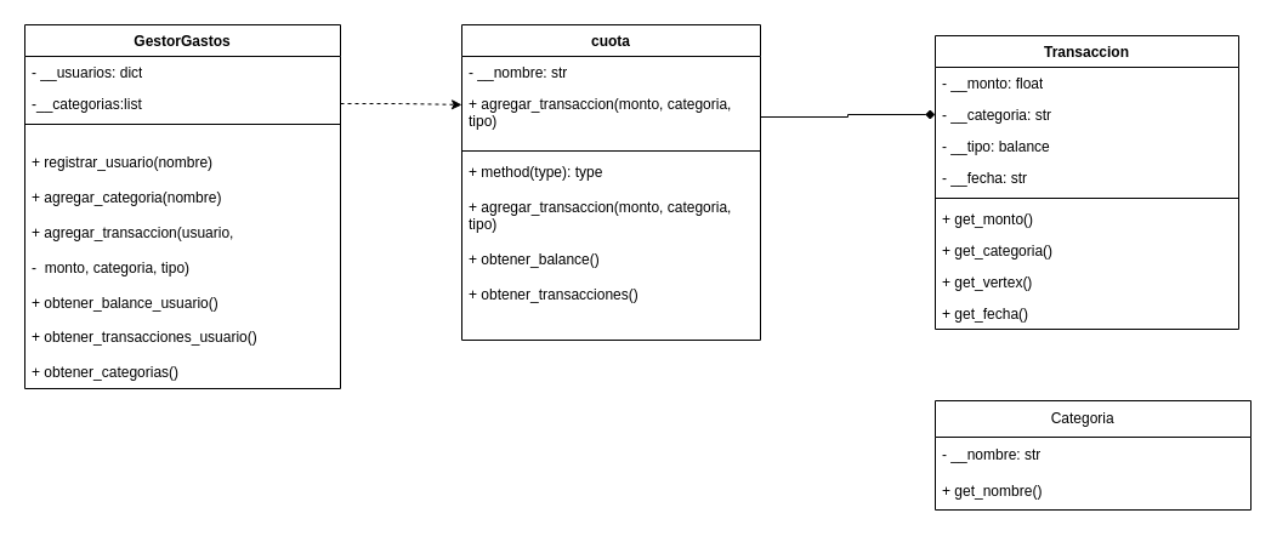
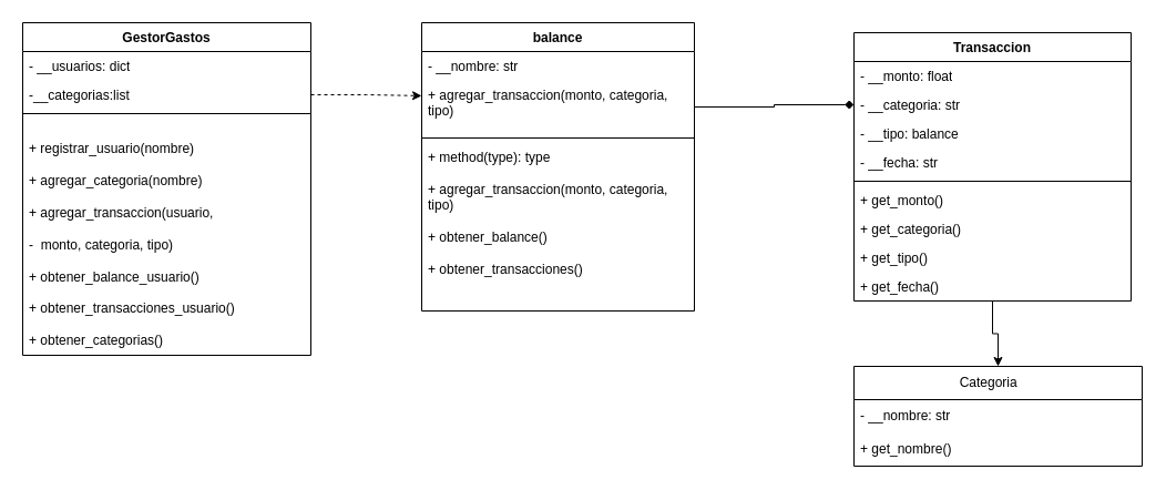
  <mxCell id="0" />
  <mxCell id="1" parent="0" />
  <mxCell id="2" value="GestorGastos" style="swimlane;fontStyle=1;align=center;verticalAlign=top;childLayout=stackLayout;horizontal=1;startSize=26;horizontalStack=0;resizeParent=1;resizeParentMax=0;resizeLast=0;collapsible=1;marginBottom=0;whiteSpace=wrap;html=1;" vertex="1" parent="1"><mxGeometry x="20" y="20" width="260" height="300" as="geometry"><mxRectangle x="80" y="60" width="110" height="30" as="alternateBounds" /></mxGeometry></mxCell>
  <mxCell id="3" value="- __usuarios: dict" style="text;strokeColor=none;fillColor=none;align=left;verticalAlign=top;spacingLeft=4;spacingRight=4;overflow=hidden;rotatable=0;points=[[0,0.5],[1,0.5]];portConstraint=eastwest;whiteSpace=wrap;html=1;" vertex="1" parent="2"><mxGeometry y="26" width="260" height="26" as="geometry" /></mxCell>
  <mxCell id="4" value="-__categorias:list" style="text;strokeColor=none;fillColor=none;align=left;verticalAlign=top;spacingLeft=4;spacingRight=4;overflow=hidden;rotatable=0;points=[[0,0.5],[1,0.5]];portConstraint=eastwest;whiteSpace=wrap;html=1;" vertex="1" parent="2"><mxGeometry y="52" width="260" height="26" as="geometry" /></mxCell>
  <mxCell id="5" value="" style="line;strokeWidth=1;fillColor=none;align=left;verticalAlign=middle;spacingTop=-1;spacingLeft=3;spacingRight=3;rotatable=0;labelPosition=right;points=[];portConstraint=eastwest;strokeColor=inherit;" vertex="1" parent="2"><mxGeometry y="78" width="260" height="8" as="geometry" /></mxCell>
  <mxCell id="6" value="&lt;font&gt;&lt;span style=&quot;color: rgba(0, 0, 0, 0); font-family: monospace; text-wrap-mode: nowrap;&quot;&gt;- %3CmxGraphModel%3E%3Croot%3E%3CmxCell%20id%3D%220%22%2F%3E%3CmxCell%20id%3D%221%22%20parent%3D%220%22%2F%3E%3CmxCell%20id%3D%222%22%20value%3D%22-%20tasa%3A%20float%22%20style%3D%22text%3BstrokeColor%3Dnone%3BfillColor%3Dnone%3Balign%3Dleft%3BverticalAlign%3Dtop%3BspacingLeft%3D4%3BspacingRight%3D4%3Boverflow%3Dhidden%3Brotatable%3D0%3Bpoints%3D%5B%5B0%2C0.5%5D%2C%5B1%2C0.5%5D%5D%3BportConstraint%3Deastwest%3BwhiteSpace%3Dwrap%3Bhtml%3D1%3B%22%20vertex%3D%221%22%20parent%3D%221%22%3E%3CmxGeometry%20x%3D%2250%22%20y%3D%22500%22%20width%3D%22250%22%20height%3D%2226%22%20as%3D%22geometry%22%2F%3E%3C%2FmxCell%3E%3C%2Froot%3E%3C%2FmxGraphModel%3E ---wewewevvvvvvvvv&lt;/span&gt;+ + registrar_usuario(nombre)&lt;/font&gt;&lt;div&gt;&lt;font&gt;&lt;br&gt;+ agregar_categoria(nombre)&amp;nbsp;&lt;/font&gt;&lt;/div&gt;&lt;div&gt;&lt;font&gt;&lt;br&gt;+ agregar_transaccion(usuario,&amp;nbsp;&lt;/font&gt;&lt;/div&gt;&lt;div&gt;&lt;font&gt;&lt;br&gt;-&amp;nbsp; monto, categoria, tipo)&amp;nbsp;&lt;/font&gt;&lt;/div&gt;&lt;div&gt;&lt;font&gt;&lt;br&gt;+ obtener_balance_usuario()&amp;nbsp;&lt;/font&gt;&lt;/div&gt;&lt;div&gt;&lt;font&gt;&lt;br&gt;+ obtener_transacciones_usuario()&amp;nbsp;&lt;/font&gt;&lt;/div&gt;&lt;div&gt;&lt;font&gt;&lt;br&gt;+ obtener_categorias()&amp;nbsp;&amp;nbsp;&lt;/font&gt;&lt;/div&gt;&lt;div&gt;&lt;font&gt;&lt;br&gt;&lt;/font&gt;&lt;/div&gt;" style="text;strokeColor=none;fillColor=none;align=left;verticalAlign=top;spacingLeft=4;spacingRight=4;overflow=hidden;rotatable=0;points=[[0,0.5],[1,0.5]];portConstraint=eastwest;whiteSpace=wrap;html=1;" vertex="1" parent="2"><mxGeometry y="86" width="260" height="214" as="geometry" /></mxCell>
- <mxCell id="7" value="cuota" style="swimlane;fontStyle=1;align=center;verticalAlign=top;childLayout=stackLayout;horizontal=1;startSize=26;horizontalStack=0;resizeParent=1;resizeParentMax=0;resizeLast=0;collapsible=1;marginBottom=0;whiteSpace=wrap;html=1;" vertex="1" parent="1"><mxGeometry x="380" y="20" width="246" height="260" as="geometry" /></mxCell>
+ <mxCell id="7" value="balance" style="swimlane;fontStyle=1;align=center;verticalAlign=top;childLayout=stackLayout;horizontal=1;startSize=26;horizontalStack=0;resizeParent=1;resizeParentMax=0;resizeLast=0;collapsible=1;marginBottom=0;whiteSpace=wrap;html=1;" vertex="1" parent="1"><mxGeometry x="380" y="20" width="246" height="260" as="geometry" /></mxCell>
  <mxCell id="8" value="- __nombre: str" style="text;strokeColor=none;fillColor=none;align=left;verticalAlign=top;spacingLeft=4;spacingRight=4;overflow=hidden;rotatable=0;points=[[0,0.5],[1,0.5]];portConstraint=eastwest;whiteSpace=wrap;html=1;" vertex="1" parent="7"><mxGeometry y="26" width="246" height="26" as="geometry" /></mxCell>
  <mxCell id="9" value="+ agregar_transaccion(monto, categoria, tipo)" style="text;strokeColor=none;fillColor=none;align=left;verticalAlign=top;spacingLeft=4;spacingRight=4;overflow=hidden;rotatable=0;points=[[0,0.5],[1,0.5]];portConstraint=eastwest;whiteSpace=wrap;html=1;" vertex="1" parent="7"><mxGeometry y="52" width="246" height="48" as="geometry" /></mxCell>
  <mxCell id="10" value="" style="line;strokeWidth=1;fillColor=none;align=left;verticalAlign=middle;spacingTop=-1;spacingLeft=3;spacingRight=3;rotatable=0;labelPosition=right;points=[];portConstraint=eastwest;strokeColor=inherit;" vertex="1" parent="7"><mxGeometry y="100" width="246" height="8" as="geometry" /></mxCell>
  <mxCell id="11" value="+ method(type): type&lt;div&gt;&lt;br&gt;&lt;div&gt;+ agregar_transaccion(monto, categoria, tipo)&lt;/div&gt;&lt;/div&gt;&lt;div&gt;&lt;br&gt;&lt;/div&gt;&lt;div&gt;+ obtener_balance()&lt;/div&gt;&lt;div&gt;&lt;br&gt;&lt;/div&gt;&lt;div&gt;+ obtener_transacciones()&lt;/div&gt;" style="text;strokeColor=none;fillColor=none;align=left;verticalAlign=top;spacingLeft=4;spacingRight=4;overflow=hidden;rotatable=0;points=[[0,0.5],[1,0.5]];portConstraint=eastwest;whiteSpace=wrap;html=1;" vertex="1" parent="7"><mxGeometry y="108" width="246" height="152" as="geometry" /></mxCell>
+ <mxCell id="12" style="edgeStyle=orthogonalEdgeStyle;rounded=0;orthogonalLoop=1;jettySize=auto;html=1;" edge="1" parent="1" source="13" target="25"><mxGeometry relative="1" as="geometry"><mxPoint x="790" y="520" as="targetPoint" /></mxGeometry></mxCell>
  <mxCell id="13" value="&amp;nbsp;Transaccion&amp;nbsp;" style="swimlane;fontStyle=1;align=center;verticalAlign=top;childLayout=stackLayout;horizontal=1;startSize=26;horizontalStack=0;resizeParent=1;resizeParentMax=0;resizeLast=0;collapsible=1;marginBottom=0;whiteSpace=wrap;html=1;" vertex="1" parent="1"><mxGeometry x="770" y="29" width="250" height="242" as="geometry" /></mxCell>
  <mxCell id="14" value="- __monto: float" style="text;strokeColor=none;fillColor=none;align=left;verticalAlign=top;spacingLeft=4;spacingRight=4;overflow=hidden;rotatable=0;points=[[0,0.5],[1,0.5]];portConstraint=eastwest;whiteSpace=wrap;html=1;" vertex="1" parent="13"><mxGeometry y="26" width="250" height="26" as="geometry" /></mxCell>
  <mxCell id="15" value="- __categoria: str" style="text;strokeColor=none;fillColor=none;align=left;verticalAlign=top;spacingLeft=4;spacingRight=4;overflow=hidden;rotatable=0;points=[[0,0.5],[1,0.5]];portConstraint=eastwest;whiteSpace=wrap;html=1;" vertex="1" parent="13"><mxGeometry y="52" width="250" height="26" as="geometry" /></mxCell>
  <mxCell id="16" value="- __tipo: balance " style="text;strokeColor=none;fillColor=none;align=left;verticalAlign=top;spacingLeft=4;spacingRight=4;overflow=hidden;rotatable=0;points=[[0,0.5],[1,0.5]];portConstraint=eastwest;whiteSpace=wrap;html=1;" vertex="1" parent="13"><mxGeometry y="78" width="250" height="26" as="geometry" /></mxCell>
  <mxCell id="17" value="- __fecha: str" style="text;strokeColor=none;fillColor=none;align=left;verticalAlign=top;spacingLeft=4;spacingRight=4;overflow=hidden;rotatable=0;points=[[0,0.5],[1,0.5]];portConstraint=eastwest;whiteSpace=wrap;html=1;" vertex="1" parent="13"><mxGeometry y="104" width="250" height="26" as="geometry" /></mxCell>
  <mxCell id="18" value="" style="line;strokeWidth=1;fillColor=none;align=left;verticalAlign=middle;spacingTop=-1;spacingLeft=3;spacingRight=3;rotatable=0;labelPosition=right;points=[];portConstraint=eastwest;strokeColor=inherit;" vertex="1" parent="13"><mxGeometry y="130" width="250" height="8" as="geometry" /></mxCell>
  <mxCell id="19" value="+ get_monto()" style="text;strokeColor=none;fillColor=none;align=left;verticalAlign=top;spacingLeft=4;spacingRight=4;overflow=hidden;rotatable=0;points=[[0,0.5],[1,0.5]];portConstraint=eastwest;whiteSpace=wrap;html=1;" vertex="1" parent="13"><mxGeometry y="138" width="250" height="26" as="geometry" /></mxCell>
  <mxCell id="20" value="+ get_categoria()" style="text;strokeColor=none;fillColor=none;align=left;verticalAlign=top;spacingLeft=4;spacingRight=4;overflow=hidden;rotatable=0;points=[[0,0.5],[1,0.5]];portConstraint=eastwest;whiteSpace=wrap;html=1;" vertex="1" parent="13"><mxGeometry y="164" width="250" height="26" as="geometry" /></mxCell>
- <mxCell id="21" value="+ get_vertex()" style="text;strokeColor=none;fillColor=none;align=left;verticalAlign=top;spacingLeft=4;spacingRight=4;overflow=hidden;rotatable=0;points=[[0,0.5],[1,0.5]];portConstraint=eastwest;whiteSpace=wrap;html=1;" vertex="1" parent="13"><mxGeometry y="190" width="250" height="26" as="geometry" /></mxCell>
+ <mxCell id="21" value="+ get_tipo()" style="text;strokeColor=none;fillColor=none;align=left;verticalAlign=top;spacingLeft=4;spacingRight=4;overflow=hidden;rotatable=0;points=[[0,0.5],[1,0.5]];portConstraint=eastwest;whiteSpace=wrap;html=1;" vertex="1" parent="13"><mxGeometry y="190" width="250" height="26" as="geometry" /></mxCell>
  <mxCell id="22" value="+ get_fecha()" style="text;strokeColor=none;fillColor=none;align=left;verticalAlign=top;spacingLeft=4;spacingRight=4;overflow=hidden;rotatable=0;points=[[0,0.5],[1,0.5]];portConstraint=eastwest;whiteSpace=wrap;html=1;" vertex="1" parent="13"><mxGeometry y="216" width="250" height="26" as="geometry" /></mxCell>
  <mxCell id="23" style="edgeStyle=orthogonalEdgeStyle;rounded=0;orthogonalLoop=1;jettySize=auto;html=1;entryX=0;entryY=0.29;entryDx=0;entryDy=0;entryPerimeter=0;dashed=1;" edge="1" parent="1" source="4" target="9"><mxGeometry relative="1" as="geometry" /></mxCell>
  <mxCell id="24" style="edgeStyle=orthogonalEdgeStyle;rounded=0;orthogonalLoop=1;jettySize=auto;html=1;exitX=1;exitY=0.5;exitDx=0;exitDy=0;entryX=0;entryY=0.5;entryDx=0;entryDy=0;endArrow=diamond;" edge="1" parent="1" source="9" target="15"><mxGeometry relative="1" as="geometry" /></mxCell>
  <mxCell id="25" value="Categoria&amp;nbsp; &amp;nbsp; &amp;nbsp;" style="swimlane;fontStyle=0;childLayout=stackLayout;horizontal=1;startSize=30;horizontalStack=0;resizeParent=1;resizeParentMax=0;resizeLast=0;collapsible=1;marginBottom=0;whiteSpace=wrap;html=1;" vertex="1" parent="1"><mxGeometry x="770" y="330" width="260" height="90" as="geometry" /></mxCell>
  <mxCell id="26" value="- __nombre: str" style="text;strokeColor=none;fillColor=none;align=left;verticalAlign=middle;spacingLeft=4;spacingRight=4;overflow=hidden;points=[[0,0.5],[1,0.5]];portConstraint=eastwest;rotatable=0;whiteSpace=wrap;html=1;" vertex="1" parent="25"><mxGeometry y="30" width="260" height="30" as="geometry" /></mxCell>
  <mxCell id="27" value=" + get_nombre()" style="text;strokeColor=none;fillColor=none;align=left;verticalAlign=middle;spacingLeft=4;spacingRight=4;overflow=hidden;points=[[0,0.5],[1,0.5]];portConstraint=eastwest;rotatable=0;whiteSpace=wrap;html=1;" vertex="1" parent="25"><mxGeometry y="60" width="260" height="30" as="geometry" /></mxCell>
